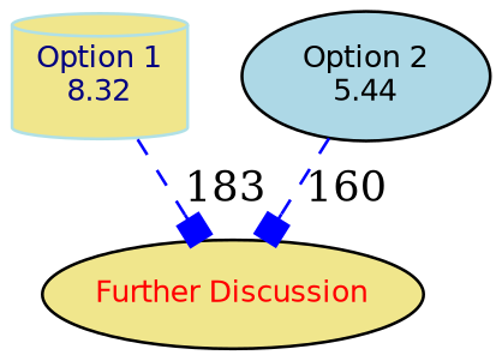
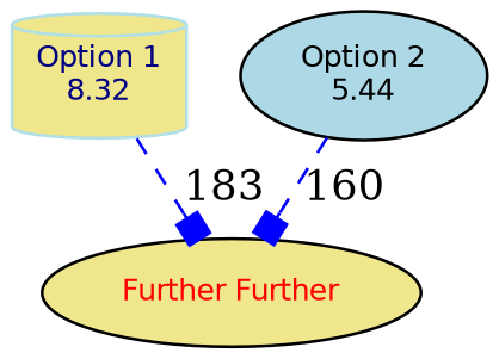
  digraph {
    ranksep=0.25
    node [fillcolor=khaki fontname=Helvetica fontsize=10 shape=ellipse style=filled]
    edge [arrowhead=box color=blue style=dashed]
    "Option 1\n8.32" [color=powderblue fontcolor=NavyBlue shape=cylinder]
-   "Further Discussion" [fontcolor=Red]
+   "Further Discussion" [fontcolor=Red label="Further Further"]
    "Option 2\n5.44" [fillcolor=lightblue]
    "Option 1\n8.32" -> "Further Discussion" [label=183]
    "Option 2\n5.44" -> "Further Discussion" [label=160]
  }
